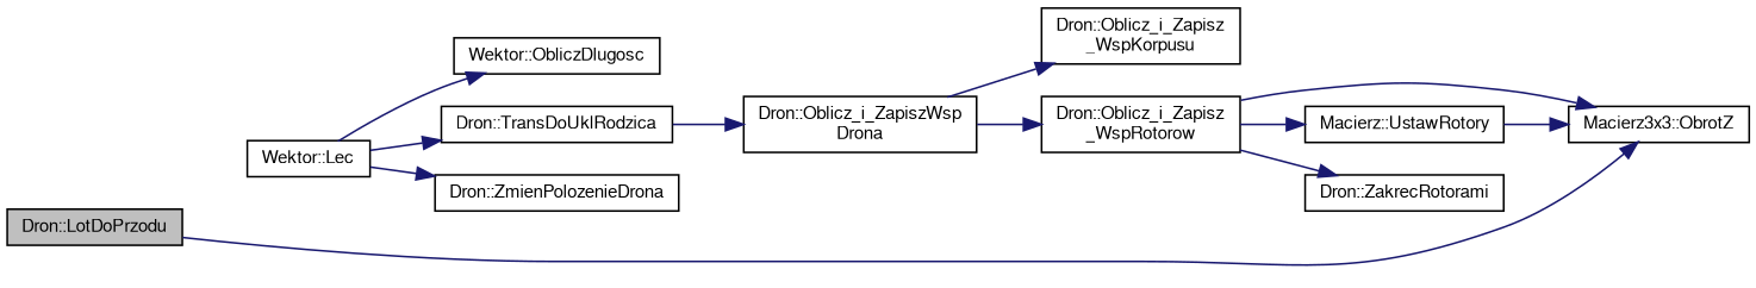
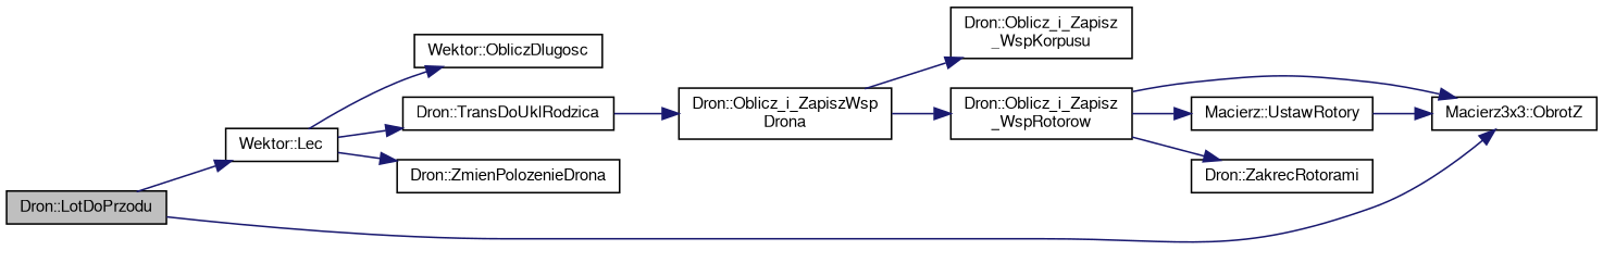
  digraph {
    rankdir=LR
    node [color=black fillcolor=white fontname=FreeSans fontsize=10 shape=record style=filled]
    edge [color=midnightblue fontname=FreeSans fontsize=10 labelfontname=FreeSans labelfontsize=10 style=solid]
    n1 [fillcolor=grey75 fontcolor=black height=0.2 label="Dron::LotDoPrzodu" width=0.4]
    n2 [height=0.2 label="Wektor::Lec" width=0.4]
    n3 [height=0.2 label="Macierz3x3::ObrotZ" width=0.4]
    n4 [height=0.2 label="Wektor::ObliczDlugosc" width=0.4]
    n5 [height=0.2 label="Dron::TransDoUklRodzica" width=0.4]
    n6 [height=0.2 label="Dron::ZmienPolozenieDrona" width=0.4]
    n7 [height=0.2 label="Dron::Oblicz_i_ZapiszWsp\lDrona" width=0.4]
    n8 [height=0.2 label="Dron::Oblicz_i_Zapisz\l_WspKorpusu" width=0.4]
    n9 [height=0.2 label="Dron::Oblicz_i_Zapisz\l_WspRotorow" width=0.4]
    n10 [height=0.2 label="Macierz::UstawRotory" width=0.4]
    n11 [height=0.2 label="Dron::ZakrecRotorami" width=0.4]
+   n1 -> n2
    n1 -> n3
    n2 -> n4
    n2 -> n5
    n2 -> n6
    n5 -> n7
    n7 -> n8
    n7 -> n9
    n9 -> n3
    n9 -> n10
    n9 -> n11
    n10 -> n3
  }
